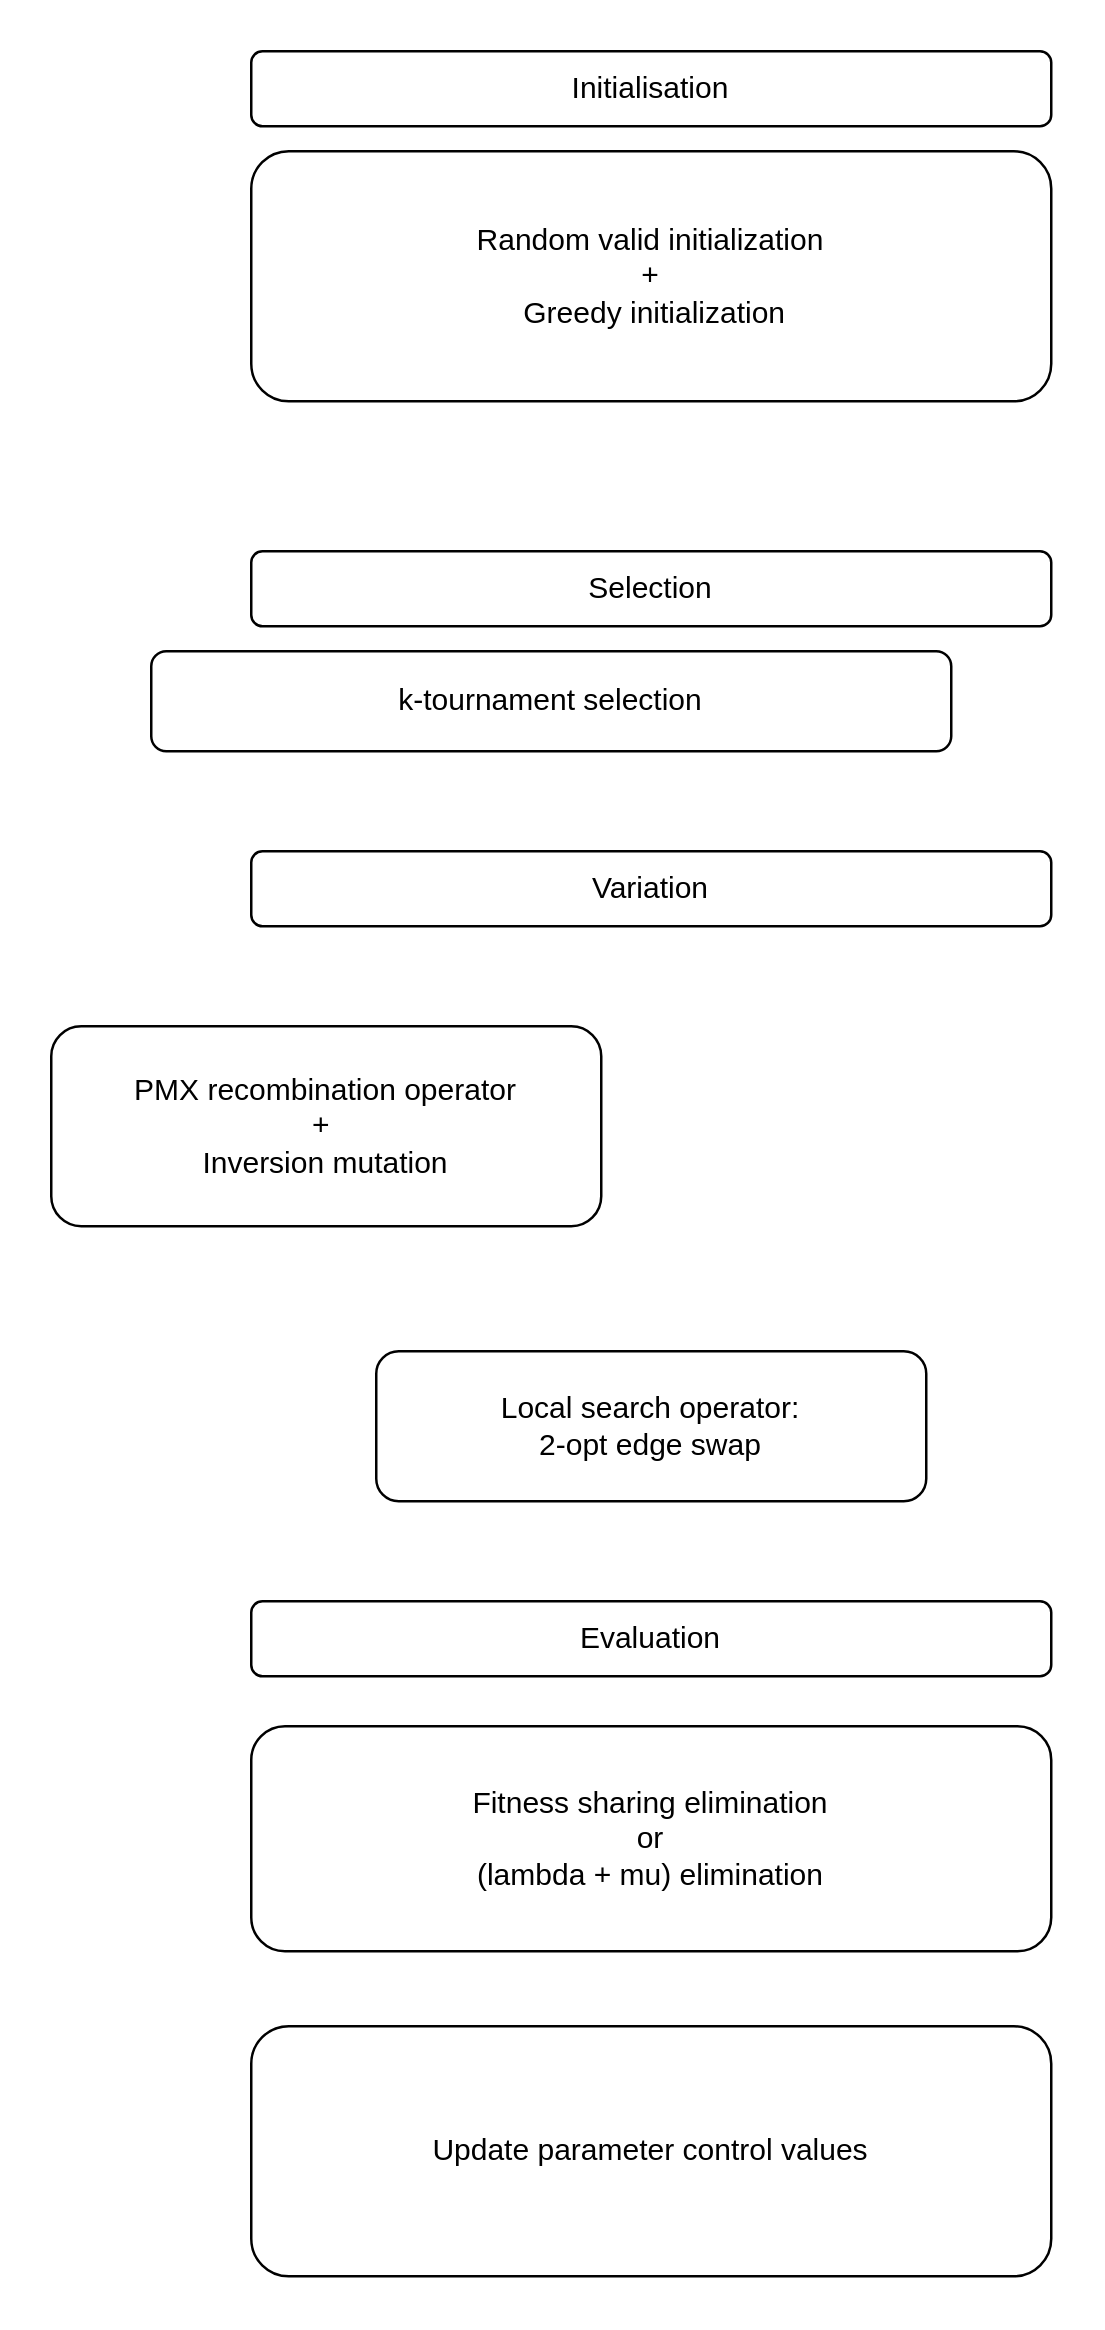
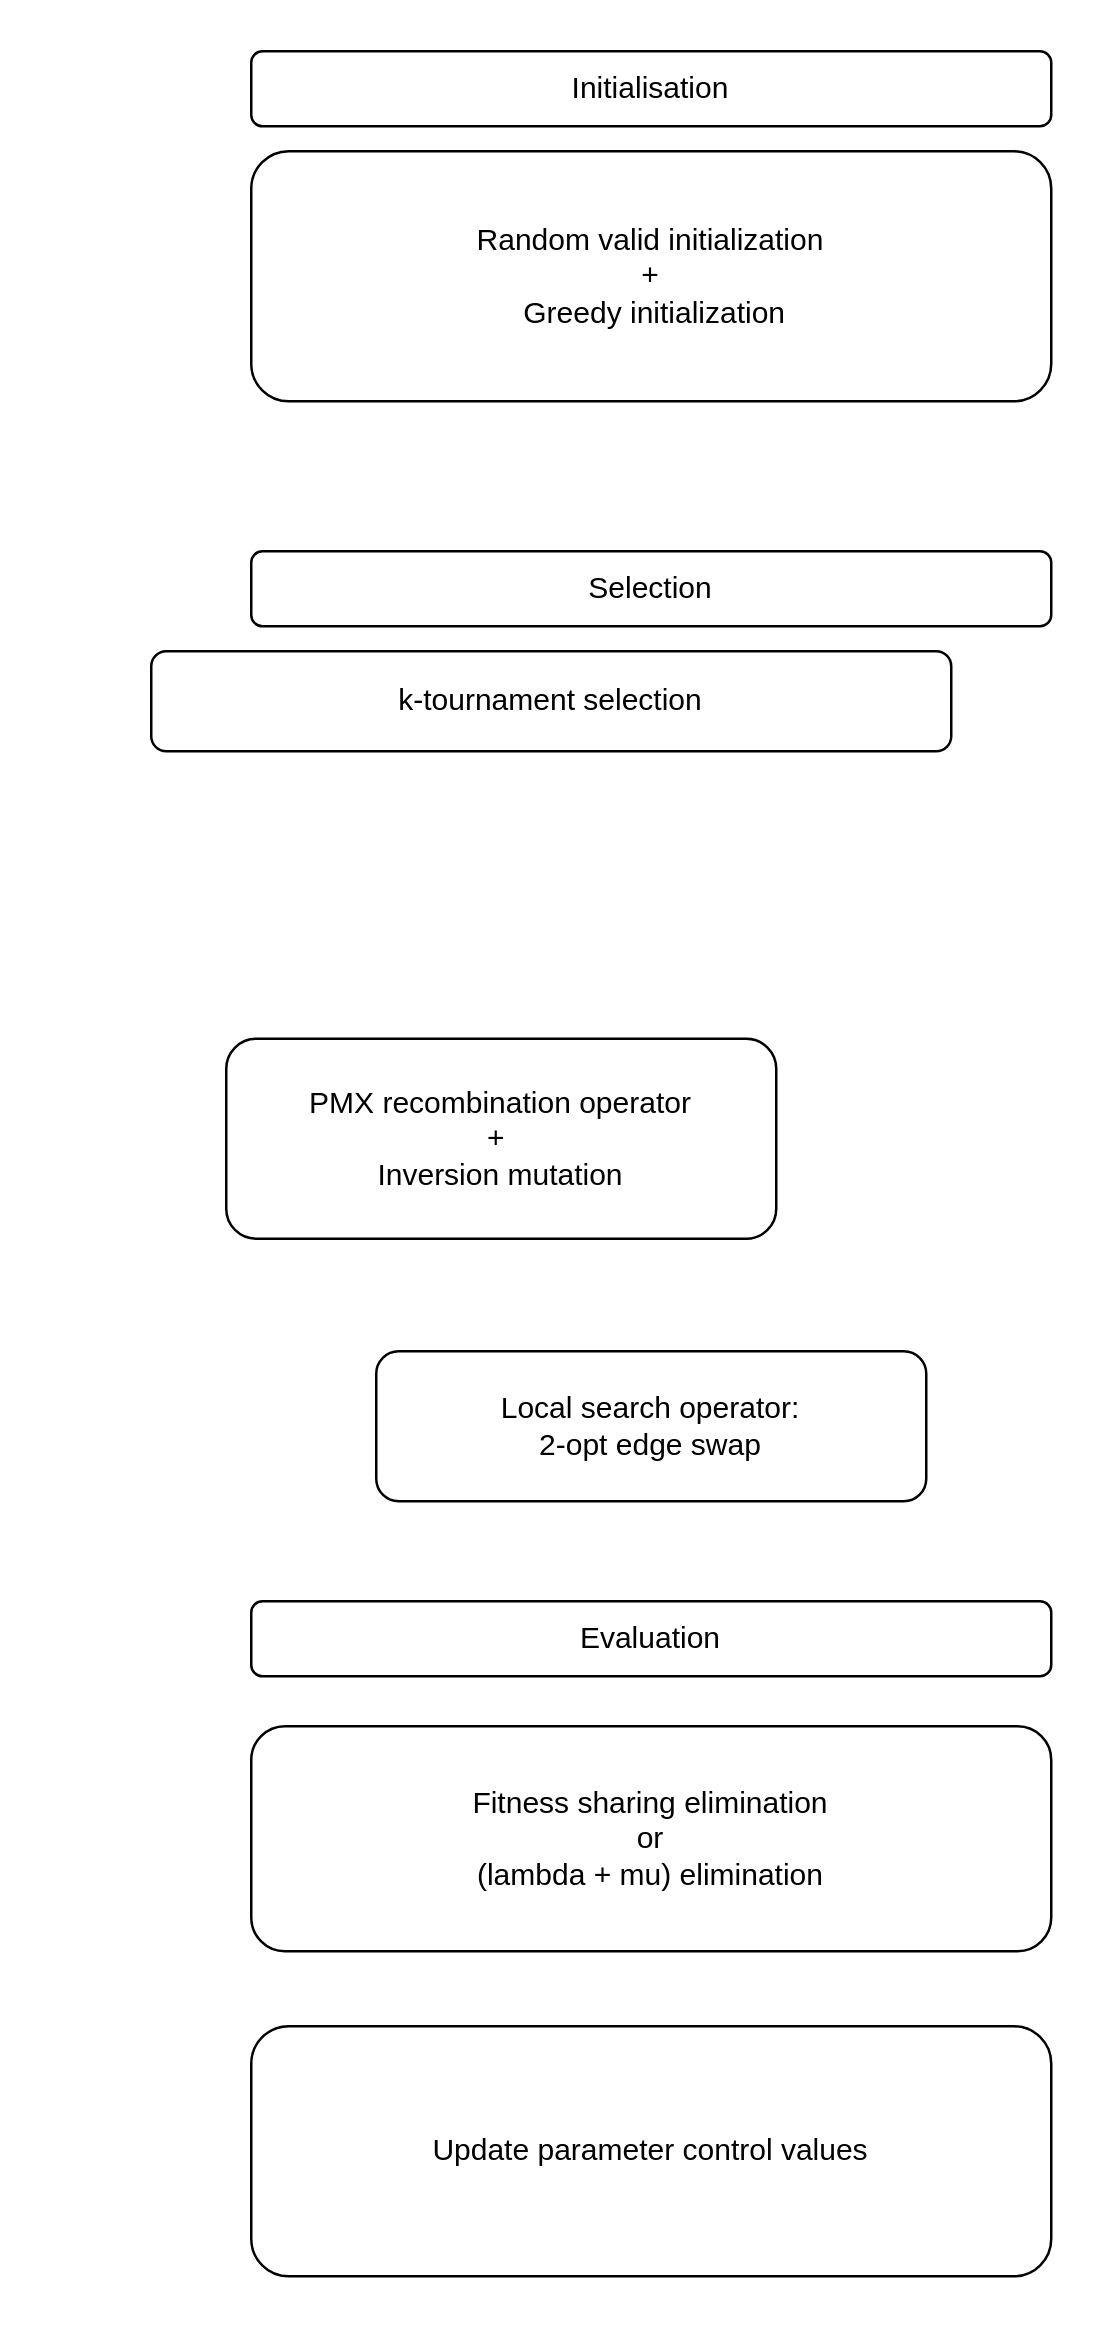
  <mxCell id="0" />
  <mxCell id="1" parent="0" />
  <mxCell id="2" value="Initialisation" style="rounded=1;whiteSpace=wrap;html=1;" parent="1" vertex="1"><mxGeometry x="100" y="20" width="320" height="30" as="geometry" /></mxCell>
  <mxCell id="3" value="Selection" style="rounded=1;whiteSpace=wrap;html=1;" parent="1" vertex="1"><mxGeometry x="100" y="220" width="320" height="30" as="geometry" /></mxCell>
- <mxCell id="4" value="Variation" style="rounded=1;whiteSpace=wrap;html=1;" parent="1" vertex="1"><mxGeometry x="100" y="340" width="320" height="30" as="geometry" /></mxCell>
  <mxCell id="5" value="Evaluation" style="rounded=1;whiteSpace=wrap;html=1;" parent="1" vertex="1"><mxGeometry x="100" y="640" width="320" height="30" as="geometry" /></mxCell>
- <mxCell id="6" value="PMX recombination operator&lt;br&gt;+&amp;nbsp;&lt;br&gt;Inversion mutation" style="rounded=1;whiteSpace=wrap;html=1;" parent="1" vertex="1"><mxGeometry x="20" y="410" width="220" height="80" as="geometry" /></mxCell>
+ <mxCell id="6" value="PMX recombination operator&lt;br&gt;+&amp;nbsp;&lt;br&gt;Inversion mutation" style="rounded=1;whiteSpace=wrap;html=1;" parent="1" vertex="1"><mxGeometry x="90" y="415" width="220" height="80" as="geometry" /></mxCell>
  <mxCell id="7" value="Local search operator:&lt;br&gt;2-opt edge swap" style="rounded=1;whiteSpace=wrap;html=1;" parent="1" vertex="1"><mxGeometry x="150" y="540" width="220" height="60" as="geometry" /></mxCell>
  <mxCell id="8" value="Fitness sharing elimination&lt;br&gt;or&lt;br&gt;(lambda + mu) elimination" style="rounded=1;whiteSpace=wrap;html=1;" parent="1" vertex="1"><mxGeometry x="100" y="690" width="320" height="90" as="geometry" /></mxCell>
  <mxCell id="9" value="Random valid initialization&lt;br&gt;+&lt;br&gt;&amp;nbsp;Greedy initialization" style="rounded=1;whiteSpace=wrap;html=1;" vertex="1" parent="1"><mxGeometry x="100" y="60" width="320" height="100" as="geometry" /></mxCell>
  <mxCell id="10" value="k-tournament selection" style="rounded=1;whiteSpace=wrap;html=1;" vertex="1" parent="1"><mxGeometry x="60" y="260" width="320" height="40" as="geometry" /></mxCell>
  <mxCell id="11" value="Update parameter control values" style="rounded=1;whiteSpace=wrap;html=1;" vertex="1" parent="1"><mxGeometry x="100" y="810" width="320" height="100" as="geometry" /></mxCell>
